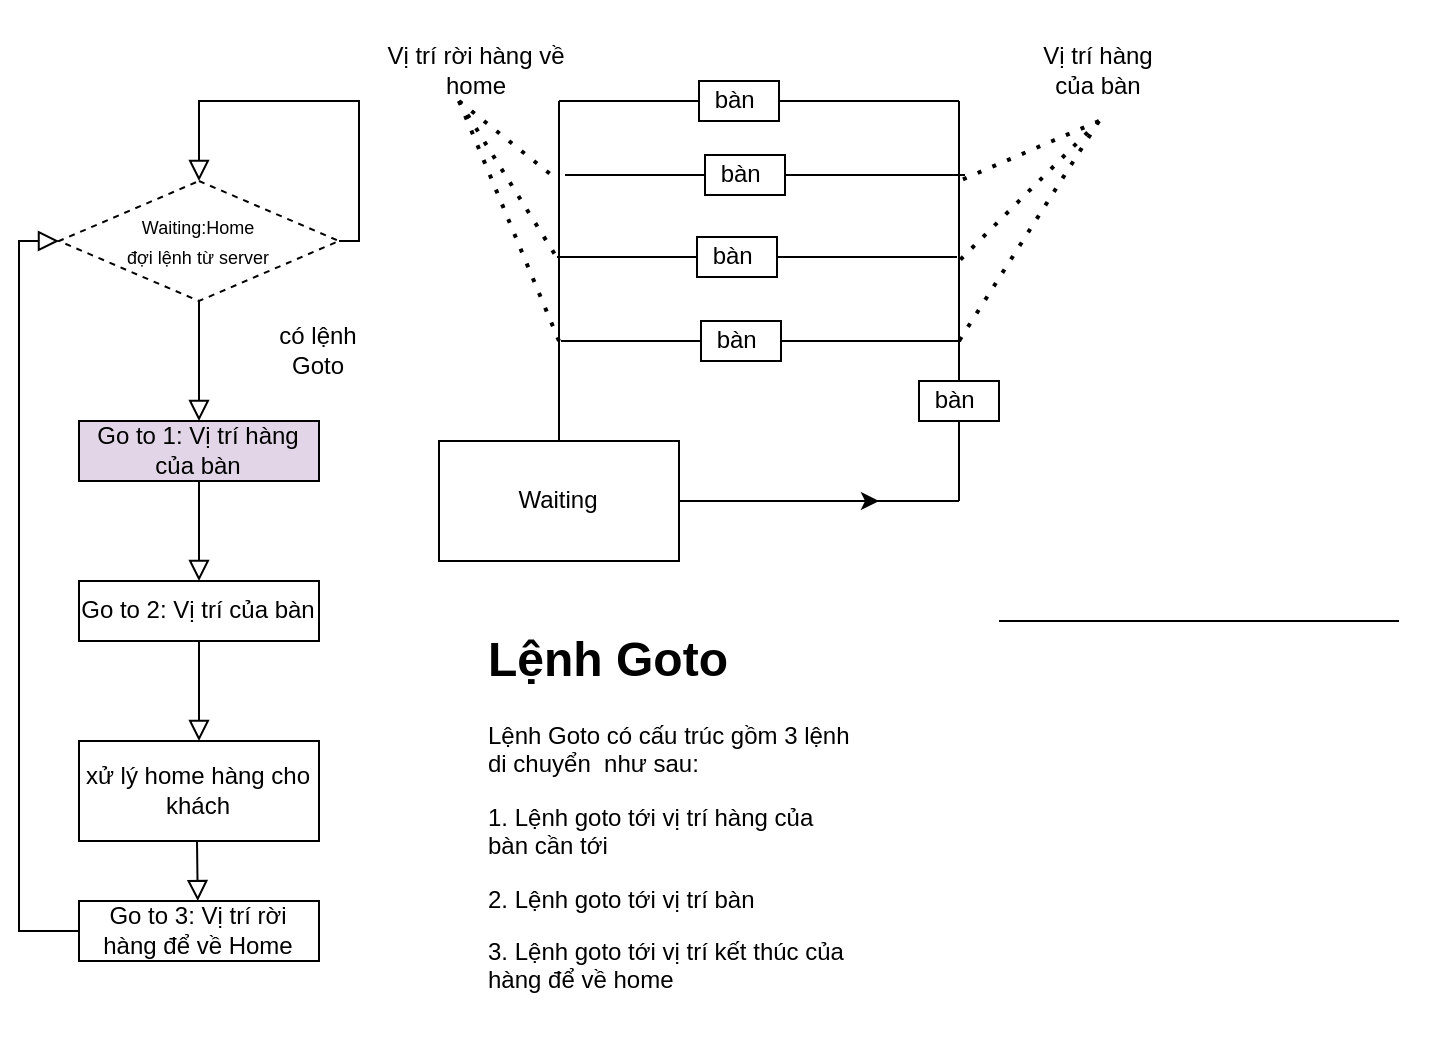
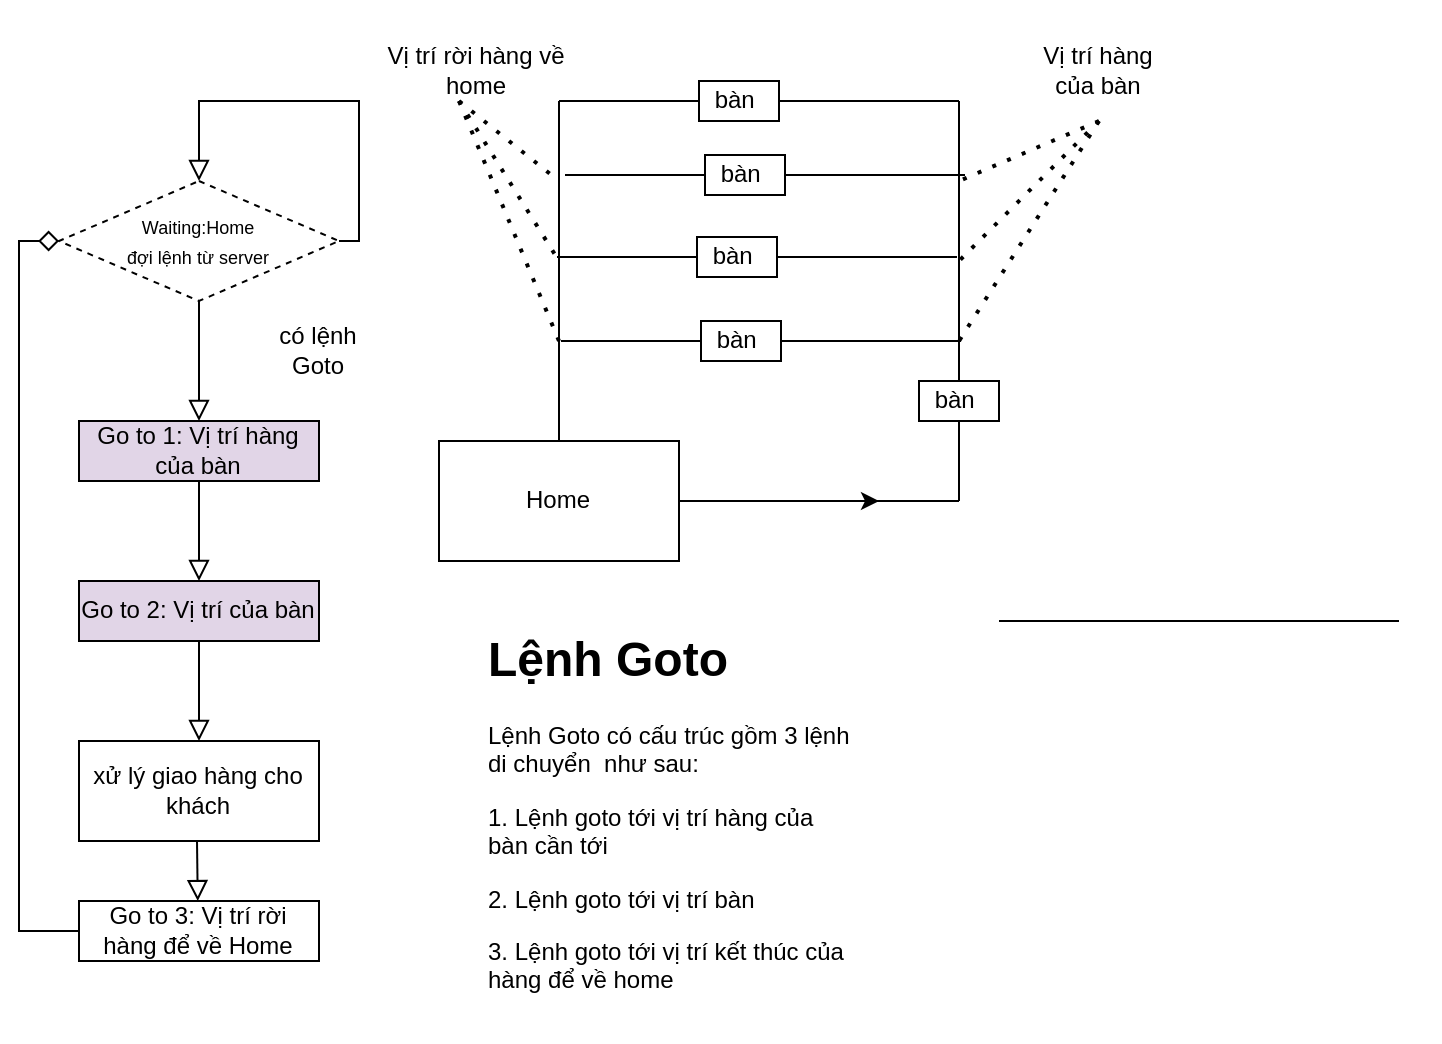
  <mxCell id="0" />
  <mxCell id="1" parent="0" />
  <mxCell id="2" value="" style="rounded=0;html=1;jettySize=auto;orthogonalLoop=1;fontSize=11;endArrow=block;endFill=0;endSize=8;strokeWidth=1;shadow=0;labelBackgroundColor=none;edgeStyle=orthogonalEdgeStyle;exitX=0.5;exitY=1;exitDx=0;exitDy=0;" parent="1" source="4" edge="1"><mxGeometry relative="1" as="geometry"><mxPoint x="50" y="160" as="sourcePoint" /><mxPoint x="90" y="210" as="targetPoint" /></mxGeometry></mxCell>
  <mxCell id="3" value="" style="rounded=0;html=1;jettySize=auto;orthogonalLoop=1;fontSize=11;endArrow=block;endFill=0;endSize=8;strokeWidth=1;shadow=0;labelBackgroundColor=none;edgeStyle=orthogonalEdgeStyle;exitX=1;exitY=0.5;exitDx=0;exitDy=0;entryX=0.5;entryY=0;entryDx=0;entryDy=0;" parent="1" source="4" target="4" edge="1"><mxGeometry relative="1" as="geometry"><mxPoint x="130" y="100" as="sourcePoint" /><mxPoint x="70" y="80" as="targetPoint" /><Array as="points"><mxPoint x="170" y="120" /><mxPoint x="170" y="50" /><mxPoint x="90" y="50" /></Array></mxGeometry></mxCell>
  <mxCell id="4" value="&lt;font style=&quot;font-size: 9px;&quot;&gt;Waiting:Home &lt;br&gt;đợi lệnh từ server&lt;/font&gt;" style="rhombus;whiteSpace=wrap;html=1;dashed=1;" parent="1" vertex="1"><mxGeometry x="20" y="90" width="140" height="60" as="geometry" /></mxCell>
  <mxCell id="5" value="có lệnh Goto" style="text;html=1;strokeColor=none;fillColor=none;align=center;verticalAlign=middle;whiteSpace=wrap;rounded=0;" parent="1" vertex="1"><mxGeometry x="120" y="160" width="60" height="30" as="geometry" /></mxCell>
  <mxCell id="6" value="Go to 1: Vị trí hàng của bàn" style="rounded=0;whiteSpace=wrap;html=1;fillColor=#e1d5e7;" parent="1" vertex="1"><mxGeometry x="30" y="210" width="120" height="30" as="geometry" /></mxCell>
  <mxCell id="7" value="" style="rounded=0;html=1;jettySize=auto;orthogonalLoop=1;fontSize=11;endArrow=block;endFill=0;endSize=8;strokeWidth=1;shadow=0;labelBackgroundColor=none;edgeStyle=orthogonalEdgeStyle;" parent="1" edge="1"><mxGeometry relative="1" as="geometry"><mxPoint x="90" y="240" as="sourcePoint" /><mxPoint x="90" y="290" as="targetPoint" /></mxGeometry></mxCell>
- <mxCell id="8" value="Go to 2: Vị trí của bàn" style="rounded=0;whiteSpace=wrap;html=1;" parent="1" vertex="1"><mxGeometry x="30" y="290" width="120" height="30" as="geometry" /></mxCell>
+ <mxCell id="8" value="Go to 2: Vị trí của bàn" style="rounded=0;whiteSpace=wrap;html=1;fillColor=#e1d5e7;" parent="1" vertex="1"><mxGeometry x="30" y="290" width="120" height="30" as="geometry" /></mxCell>
  <mxCell id="9" value="Go to 3: Vị trí rời hàng để về Home" style="rounded=0;whiteSpace=wrap;html=1;" parent="1" vertex="1"><mxGeometry x="30" y="450" width="120" height="30" as="geometry" /></mxCell>
  <mxCell id="10" value="" style="rounded=0;html=1;jettySize=auto;orthogonalLoop=1;fontSize=11;endArrow=block;endFill=0;endSize=8;strokeWidth=1;shadow=0;labelBackgroundColor=none;edgeStyle=orthogonalEdgeStyle;" parent="1" edge="1"><mxGeometry relative="1" as="geometry"><mxPoint x="90" y="320" as="sourcePoint" /><mxPoint x="90" y="370" as="targetPoint" /></mxGeometry></mxCell>
- <mxCell id="11" value="xử lý home hàng cho khách" style="rounded=0;whiteSpace=wrap;html=1;" parent="1" vertex="1"><mxGeometry x="30" y="370" width="120" height="50" as="geometry" /></mxCell>
+ <mxCell id="11" value="xử lý giao hàng cho khách" style="rounded=0;whiteSpace=wrap;html=1;" parent="1" vertex="1"><mxGeometry x="30" y="370" width="120" height="50" as="geometry" /></mxCell>
  <mxCell id="12" value="" style="rounded=0;html=1;jettySize=auto;orthogonalLoop=1;fontSize=11;endArrow=block;endFill=0;endSize=8;strokeWidth=1;shadow=0;labelBackgroundColor=none;edgeStyle=orthogonalEdgeStyle;" parent="1" edge="1"><mxGeometry relative="1" as="geometry"><mxPoint x="89" y="420" as="sourcePoint" /><mxPoint x="89.38" y="450" as="targetPoint" /></mxGeometry></mxCell>
- <mxCell id="13" value="" style="rounded=0;html=1;jettySize=auto;orthogonalLoop=1;fontSize=11;endArrow=block;endFill=0;endSize=8;strokeWidth=1;shadow=0;labelBackgroundColor=none;edgeStyle=orthogonalEdgeStyle;exitX=0;exitY=0.5;exitDx=0;exitDy=0;entryX=0;entryY=0.5;entryDx=0;entryDy=0;" parent="1" source="9" target="4" edge="1"><mxGeometry relative="1" as="geometry"><mxPoint x="-30" y="340" as="sourcePoint" /><mxPoint x="-20" y="120" as="targetPoint" /></mxGeometry></mxCell>
+ <mxCell id="13" value="" style="rounded=0;html=1;jettySize=auto;orthogonalLoop=1;fontSize=11;endArrow=diamond;endFill=0;endSize=8;strokeWidth=1;shadow=0;labelBackgroundColor=none;edgeStyle=orthogonalEdgeStyle;exitX=0;exitY=0.5;exitDx=0;exitDy=0;entryX=0;entryY=0.5;entryDx=0;entryDy=0;" parent="1" source="9" target="4" edge="1"><mxGeometry relative="1" as="geometry"><mxPoint x="-30" y="340" as="sourcePoint" /><mxPoint x="-20" y="120" as="targetPoint" /></mxGeometry></mxCell>
  <mxCell id="14" value="" style="endArrow=none;html=1;rounded=0;" parent="1" source="15" edge="1"><mxGeometry width="50" height="50" relative="1" as="geometry"><mxPoint x="270" y="250" as="sourcePoint" /><mxPoint x="270" y="50" as="targetPoint" /></mxGeometry></mxCell>
- <mxCell id="15" value="Waiting" style="rounded=0;whiteSpace=wrap;html=1;" parent="1" vertex="1"><mxGeometry x="210" y="220" width="120" height="60" as="geometry" /></mxCell>
+ <mxCell id="15" value="Home" style="rounded=0;whiteSpace=wrap;html=1;" parent="1" vertex="1"><mxGeometry x="210" y="220" width="120" height="60" as="geometry" /></mxCell>
  <mxCell id="16" value="" style="endArrow=none;html=1;rounded=0;" parent="1" source="36" edge="1"><mxGeometry width="50" height="50" relative="1" as="geometry"><mxPoint x="270" y="50" as="sourcePoint" /><mxPoint x="470" y="50" as="targetPoint" /></mxGeometry></mxCell>
  <mxCell id="17" value="" style="endArrow=none;html=1;rounded=0;" parent="1" edge="1"><mxGeometry width="50" height="50" relative="1" as="geometry"><mxPoint x="470" y="250" as="sourcePoint" /><mxPoint x="470" y="50" as="targetPoint" /></mxGeometry></mxCell>
  <mxCell id="18" value="" style="endArrow=none;html=1;rounded=0;exitX=1;exitY=0.5;exitDx=0;exitDy=0;" parent="1" source="15" edge="1"><mxGeometry width="50" height="50" relative="1" as="geometry"><mxPoint x="390" y="240" as="sourcePoint" /><mxPoint x="470" y="250" as="targetPoint" /></mxGeometry></mxCell>
  <mxCell id="19" value="" style="endArrow=none;html=1;rounded=0;" parent="1" edge="1"><mxGeometry width="50" height="50" relative="1" as="geometry"><mxPoint x="490" y="310" as="sourcePoint" /><mxPoint x="690" y="310" as="targetPoint" /></mxGeometry></mxCell>
  <mxCell id="20" value="" style="endArrow=none;html=1;rounded=0;" parent="1" source="27" edge="1"><mxGeometry width="50" height="50" relative="1" as="geometry"><mxPoint x="273" y="87" as="sourcePoint" /><mxPoint x="473" y="87" as="targetPoint" /></mxGeometry></mxCell>
  <mxCell id="21" value="" style="endArrow=none;html=1;rounded=0;" parent="1" edge="1"><mxGeometry width="50" height="50" relative="1" as="geometry"><mxPoint x="271" y="170" as="sourcePoint" /><mxPoint x="471" y="170" as="targetPoint" /></mxGeometry></mxCell>
  <mxCell id="22" value="" style="endArrow=none;dashed=1;html=1;dashPattern=1 3;strokeWidth=2;rounded=0;" parent="1" edge="1"><mxGeometry width="50" height="50" relative="1" as="geometry"><mxPoint x="220" y="50" as="sourcePoint" /><mxPoint x="270" y="90" as="targetPoint" /></mxGeometry></mxCell>
  <mxCell id="23" value="" style="endArrow=none;dashed=1;html=1;dashPattern=1 3;strokeWidth=2;rounded=0;" parent="1" edge="1"><mxGeometry width="50" height="50" relative="1" as="geometry"><mxPoint x="220" y="50" as="sourcePoint" /><mxPoint x="270" y="130" as="targetPoint" /></mxGeometry></mxCell>
  <mxCell id="24" value="" style="endArrow=none;dashed=1;html=1;dashPattern=1 3;strokeWidth=2;rounded=0;" parent="1" edge="1"><mxGeometry width="50" height="50" relative="1" as="geometry"><mxPoint x="220" y="50" as="sourcePoint" /><mxPoint x="270" y="170" as="targetPoint" /></mxGeometry></mxCell>
  <mxCell id="25" value="Vị trí hàng của bàn" style="text;html=1;strokeColor=none;fillColor=none;align=center;verticalAlign=middle;whiteSpace=wrap;rounded=0;" parent="1" vertex="1"><mxGeometry x="510" y="20" width="60" height="30" as="geometry" /></mxCell>
  <mxCell id="26" value="" style="endArrow=none;html=1;rounded=0;" parent="1" target="27" edge="1"><mxGeometry width="50" height="50" relative="1" as="geometry"><mxPoint x="273" y="87" as="sourcePoint" /><mxPoint x="473" y="87" as="targetPoint" /></mxGeometry></mxCell>
  <mxCell id="27" value="bàn&amp;nbsp;" style="rounded=0;whiteSpace=wrap;html=1;" parent="1" vertex="1"><mxGeometry x="343" y="77" width="40" height="20" as="geometry" /></mxCell>
  <mxCell id="28" value="bàn&amp;nbsp;" style="rounded=0;whiteSpace=wrap;html=1;" parent="1" vertex="1"><mxGeometry x="341" y="160" width="40" height="20" as="geometry" /></mxCell>
  <mxCell id="29" value="bàn&amp;nbsp;" style="rounded=0;whiteSpace=wrap;html=1;" parent="1" vertex="1"><mxGeometry x="450" y="190" width="40" height="20" as="geometry" /></mxCell>
  <mxCell id="30" value="" style="endArrow=classic;html=1;rounded=0;" parent="1" edge="1"><mxGeometry width="50" height="50" relative="1" as="geometry"><mxPoint x="330" y="250" as="sourcePoint" /><mxPoint x="430" y="250" as="targetPoint" /></mxGeometry></mxCell>
  <mxCell id="31" value="" style="endArrow=none;dashed=1;html=1;dashPattern=1 3;strokeWidth=2;rounded=0;" parent="1" edge="1"><mxGeometry width="50" height="50" relative="1" as="geometry"><mxPoint x="540" y="60" as="sourcePoint" /><mxPoint x="470" y="90" as="targetPoint" /></mxGeometry></mxCell>
  <mxCell id="32" value="" style="endArrow=none;dashed=1;html=1;dashPattern=1 3;strokeWidth=2;rounded=0;" parent="1" edge="1"><mxGeometry width="50" height="50" relative="1" as="geometry"><mxPoint x="540" y="60" as="sourcePoint" /><mxPoint x="470" y="130" as="targetPoint" /></mxGeometry></mxCell>
  <mxCell id="33" value="" style="endArrow=none;dashed=1;html=1;dashPattern=1 3;strokeWidth=2;rounded=0;" parent="1" edge="1"><mxGeometry width="50" height="50" relative="1" as="geometry"><mxPoint x="540" y="60" as="sourcePoint" /><mxPoint x="470" y="170" as="targetPoint" /></mxGeometry></mxCell>
  <mxCell id="34" value="Vị trí rời hàng về home" style="text;html=1;strokeColor=none;fillColor=none;align=center;verticalAlign=middle;whiteSpace=wrap;rounded=0;" parent="1" vertex="1"><mxGeometry x="174" y="20" width="110" height="30" as="geometry" /></mxCell>
  <mxCell id="35" value="" style="endArrow=none;html=1;rounded=0;" parent="1" target="36" edge="1"><mxGeometry width="50" height="50" relative="1" as="geometry"><mxPoint x="270" y="50" as="sourcePoint" /><mxPoint x="470" y="50" as="targetPoint" /></mxGeometry></mxCell>
  <mxCell id="36" value="bàn&amp;nbsp;" style="rounded=0;whiteSpace=wrap;html=1;" parent="1" vertex="1"><mxGeometry x="340" y="40" width="40" height="20" as="geometry" /></mxCell>
  <mxCell id="37" value="&lt;h1&gt;Lệnh Goto&lt;/h1&gt;&lt;p&gt;Lệnh Goto có cấu trúc gồm 3 lệnh di chuyển&amp;nbsp; như sau:&lt;/p&gt;&lt;p&gt;1. Lệnh goto tới vị trí hàng của bàn cần tới&lt;/p&gt;&lt;p&gt;2. Lệnh goto tới vị trí bàn&amp;nbsp;&lt;/p&gt;&lt;p&gt;3. Lệnh goto tới vị trí kết thúc của hàng để về home&lt;/p&gt;" style="text;html=1;strokeColor=none;fillColor=none;spacing=5;spacingTop=-20;whiteSpace=wrap;overflow=hidden;rounded=0;" parent="1" vertex="1"><mxGeometry x="230" y="310" width="190" height="190" as="geometry" /></mxCell>
  <mxCell id="38" value="" style="endArrow=none;html=1;rounded=0;" edge="1" parent="1" source="40"><mxGeometry width="50" height="50" relative="1" as="geometry"><mxPoint x="269" y="128" as="sourcePoint" /><mxPoint x="469" y="128" as="targetPoint" /></mxGeometry></mxCell>
  <mxCell id="39" value="" style="endArrow=none;html=1;rounded=0;" edge="1" parent="1" target="40"><mxGeometry width="50" height="50" relative="1" as="geometry"><mxPoint x="269" y="128" as="sourcePoint" /><mxPoint x="469" y="128" as="targetPoint" /></mxGeometry></mxCell>
  <mxCell id="40" value="bàn&amp;nbsp;" style="rounded=0;whiteSpace=wrap;html=1;" vertex="1" parent="1"><mxGeometry x="339" y="118" width="40" height="20" as="geometry" /></mxCell>
